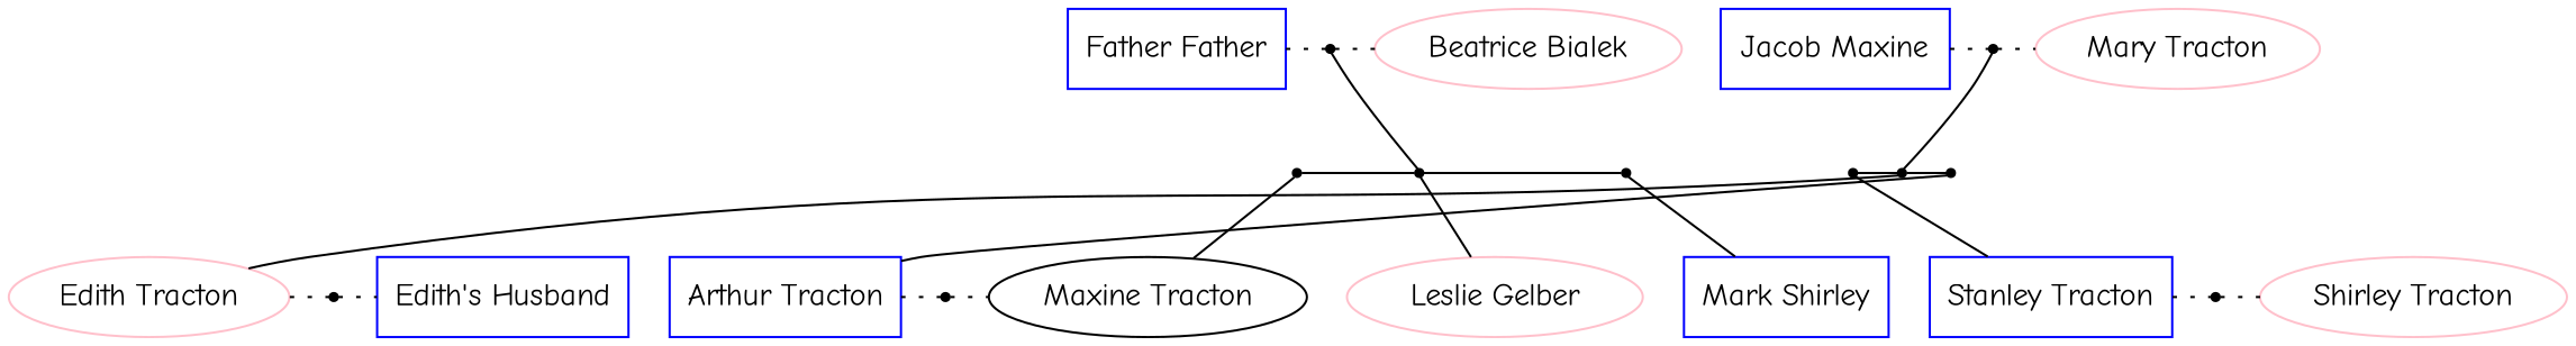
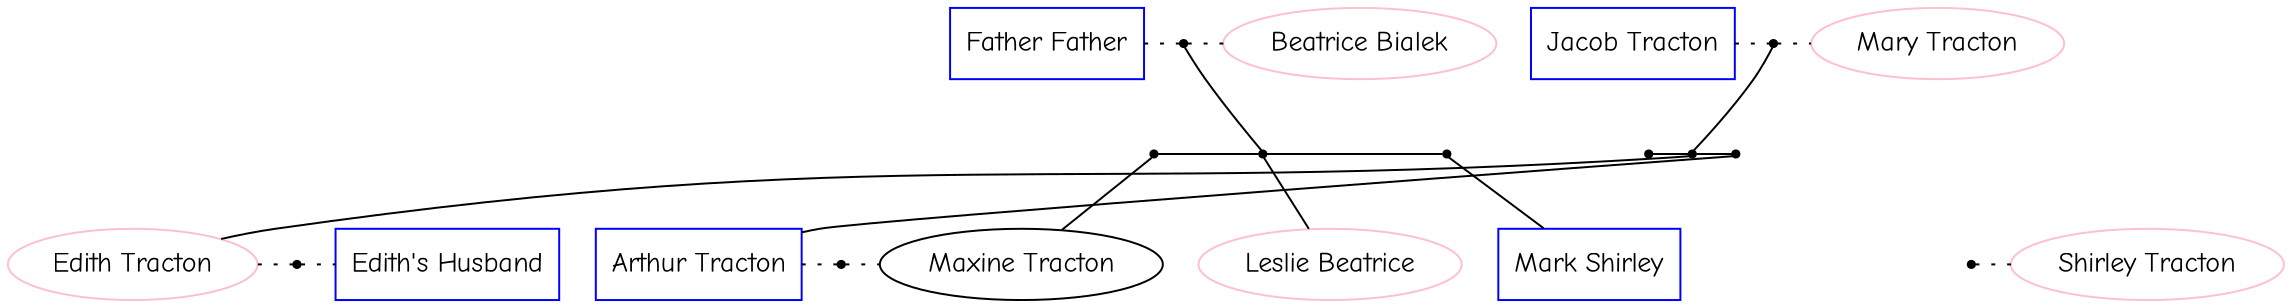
  digraph {
    fontname="Comic Neue"
    node [fontname="Comic Neue" shape=point]
    edge [dir=none fontname="Comic Neue"]
-   "Jacob Tracton" [color=blue shape=box label="Jacob Maxine"]
+   "Jacob Tracton" [color=blue shape=box]
    "Mary Tracton" [color=pink shape=oval]
    JacobAndMary
    n4 [color=blue label="Father Father" shape=box]
    "Beatrice Bialek" [color=pink shape=oval]
    UnknownAndBeatrice
    StanleyTractonPoint
    EdithTractonPoint
    ArthurTractonPoint
    MaxineTractonPoint
    LeslieGelberPoint
    MarkBialekPoint
-   "Stanley Tracton" [color=blue shape=box]
    "Shirley Tracton" [color=pink shape=oval]
    StanleyAndShirley
    "Edith Tracton" [color=pink shape=oval]
    "Edith's Husband" [color=blue shape=box]
    EdithMarriagePoint
    "Arthur Tracton" [color=blue shape=box]
    ArthurAndMaxine
    "Maxine Tracton" [color=black shape=oval]
-   "Leslie Gelber" [color=pink shape=oval]
+   "Leslie Gelber" [color=pink shape=oval label="Leslie Beatrice"]
    n23 [color=blue label="Mark Shirley" shape=box]
    subgraph sub_1 {
      rank=same
      "Jacob Tracton"
      "Mary Tracton"
      JacobAndMary
      n4
      "Beatrice Bialek"
      UnknownAndBeatrice
    }
    subgraph sub_2 {
      rank=same
      StanleyTractonPoint
      EdithTractonPoint
      ArthurTractonPoint
      MaxineTractonPoint
      LeslieGelberPoint
      MarkBialekPoint
    }
    subgraph sub_3 {
      rank=same
-     "Stanley Tracton"
      "Shirley Tracton"
      StanleyAndShirley
      "Edith Tracton"
      "Edith's Husband"
      EdithMarriagePoint
      "Arthur Tracton"
      ArthurAndMaxine
      "Maxine Tracton"
      "Leslie Gelber"
      n23
    }
    "Jacob Tracton" -> JacobAndMary [style=dotted]
    JacobAndMary -> "Mary Tracton" [style=dotted]
    JacobAndMary -> EdithTractonPoint
    n4 -> UnknownAndBeatrice [style=dotted]
    UnknownAndBeatrice -> "Beatrice Bialek" [style=dotted]
    UnknownAndBeatrice -> LeslieGelberPoint
    StanleyTractonPoint -> EdithTractonPoint
-   StanleyTractonPoint -> "Stanley Tracton"
    EdithTractonPoint -> ArthurTractonPoint
    EdithTractonPoint -> "Edith Tracton"
    ArthurTractonPoint -> "Arthur Tracton"
    MaxineTractonPoint -> LeslieGelberPoint
    MaxineTractonPoint -> "Maxine Tracton"
    LeslieGelberPoint -> MarkBialekPoint
    LeslieGelberPoint -> "Leslie Gelber"
    MarkBialekPoint -> n23
-   "Stanley Tracton" -> StanleyAndShirley [style=dotted]
    StanleyAndShirley -> "Shirley Tracton" [style=dotted]
    "Edith Tracton" -> EdithMarriagePoint [style=dotted]
    EdithMarriagePoint -> "Edith's Husband" [style=dotted]
    "Arthur Tracton" -> ArthurAndMaxine [style=dotted]
    ArthurAndMaxine -> "Maxine Tracton" [style=dotted]
  }
